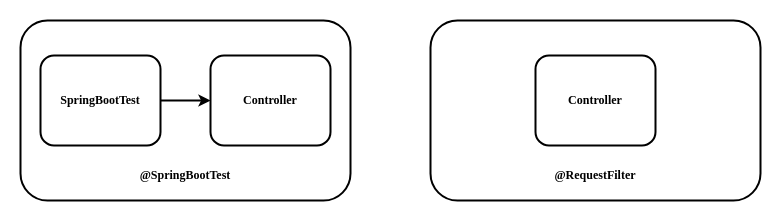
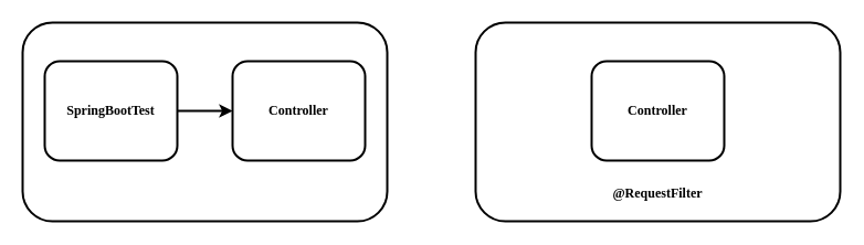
  <mxCell id="0" />
  <mxCell id="1" parent="0" />
  <mxCell id="2" value="" style="rounded=1;whiteSpace=wrap;html=1;strokeWidth=2;fontFamily=Ubuntu;fontStyle=1" vertex="1" parent="1"><mxGeometry x="20" y="20" width="330" height="180" as="geometry" /></mxCell>
  <mxCell id="3" value="Controller" style="rounded=1;whiteSpace=wrap;html=1;strokeWidth=2;fontFamily=Ubuntu;fontStyle=1" vertex="1" parent="1"><mxGeometry x="210" y="55" width="120" height="90" as="geometry" /></mxCell>
  <mxCell id="4" style="edgeStyle=orthogonalEdgeStyle;rounded=0;orthogonalLoop=1;jettySize=auto;html=1;entryX=0;entryY=0.5;entryDx=0;entryDy=0;strokeWidth=2;fontFamily=Ubuntu;fontStyle=1" edge="1" parent="1" source="5" target="3"><mxGeometry relative="1" as="geometry" /></mxCell>
  <mxCell id="5" value="SpringBootTest" style="rounded=1;whiteSpace=wrap;html=1;strokeWidth=2;fontFamily=Ubuntu;fontStyle=1" vertex="1" parent="1"><mxGeometry x="40" y="55" width="120" height="90" as="geometry" /></mxCell>
- <mxCell id="6" value="@SpringBootTest" style="text;html=1;align=center;verticalAlign=middle;whiteSpace=wrap;rounded=0;strokeWidth=2;fontFamily=Ubuntu;fontStyle=1" vertex="1" parent="1"><mxGeometry x="120" y="160" width="130" height="30" as="geometry" /></mxCell>
  <mxCell id="7" value="" style="rounded=1;whiteSpace=wrap;html=1;strokeWidth=2;fontFamily=Ubuntu;fontStyle=1" vertex="1" parent="1"><mxGeometry x="430" y="20" width="330" height="180" as="geometry" /></mxCell>
  <mxCell id="8" value="Controller" style="rounded=1;whiteSpace=wrap;html=1;strokeWidth=2;fontFamily=Ubuntu;fontStyle=1" vertex="1" parent="1"><mxGeometry x="535" y="55" width="120" height="90" as="geometry" /></mxCell>
  <mxCell id="9" value="@RequestFilter" style="text;html=1;align=center;verticalAlign=middle;whiteSpace=wrap;rounded=0;strokeWidth=2;fontFamily=Ubuntu;fontStyle=1" vertex="1" parent="1"><mxGeometry x="530" y="160" width="130" height="30" as="geometry" /></mxCell>
